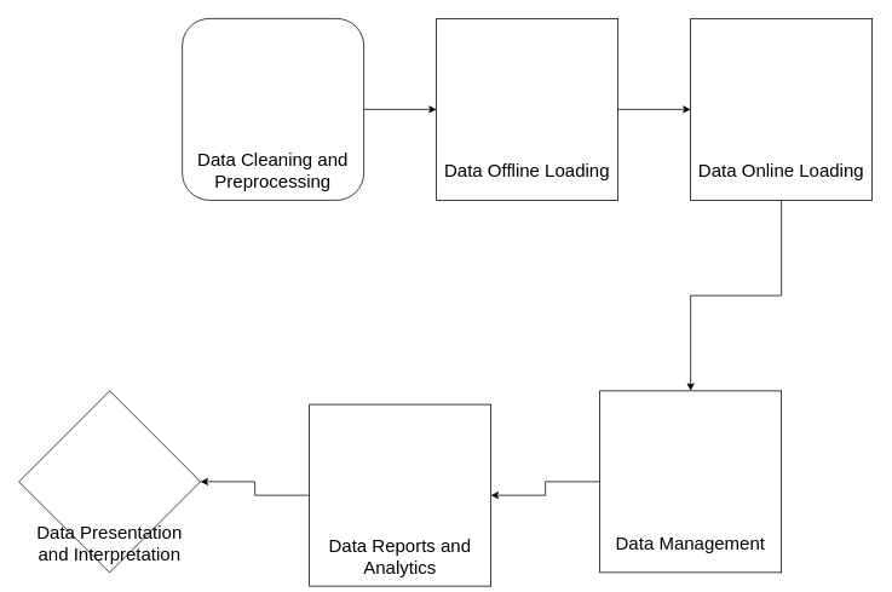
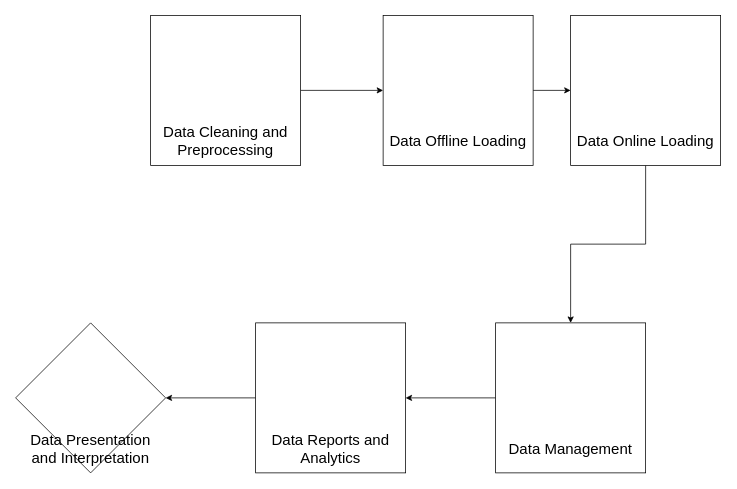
  <mxCell id="0" />
  <mxCell id="1" parent="0" />
  <mxCell id="2" style="edgeStyle=orthogonalEdgeStyle;rounded=0;orthogonalLoop=1;jettySize=auto;html=1;exitX=1;exitY=0.5;exitDx=0;exitDy=0;entryX=0;entryY=0.5;entryDx=0;entryDy=0;" edge="1" parent="1" source="3" target="5"><mxGeometry relative="1" as="geometry" /></mxCell>
- <mxCell id="3" value="&lt;div&gt;&lt;br&gt;&lt;/div&gt;&lt;div&gt;&lt;div style=&quot;font-size: 20px;&quot;&gt;&lt;br&gt;&lt;/div&gt;&lt;div style=&quot;font-size: 20px;&quot;&gt;&lt;br&gt;&lt;/div&gt;&lt;div style=&quot;font-size: 20px;&quot;&gt;&lt;br&gt;&lt;/div&gt;&lt;div style=&quot;font-size: 20px;&quot;&gt;&lt;br&gt;&lt;/div&gt;&lt;div style=&quot;font-size: 20px;&quot;&gt;&lt;br&gt;&lt;/div&gt;&lt;span style=&quot;font-size: 20px;&quot;&gt;Data Cleaning and Preprocessing&lt;/span&gt;&lt;/div&gt;" style="whiteSpace=wrap;html=1;aspect=fixed;rounded=1;" vertex="1" parent="1"><mxGeometry x="200" y="20" width="200" height="200" as="geometry" /></mxCell>
+ <mxCell id="3" value="&lt;div&gt;&lt;br&gt;&lt;/div&gt;&lt;div&gt;&lt;div style=&quot;font-size: 20px;&quot;&gt;&lt;br&gt;&lt;/div&gt;&lt;div style=&quot;font-size: 20px;&quot;&gt;&lt;br&gt;&lt;/div&gt;&lt;div style=&quot;font-size: 20px;&quot;&gt;&lt;br&gt;&lt;/div&gt;&lt;div style=&quot;font-size: 20px;&quot;&gt;&lt;br&gt;&lt;/div&gt;&lt;div style=&quot;font-size: 20px;&quot;&gt;&lt;br&gt;&lt;/div&gt;&lt;span style=&quot;font-size: 20px;&quot;&gt;Data Cleaning and Preprocessing&lt;/span&gt;&lt;/div&gt;" style="whiteSpace=wrap;html=1;aspect=fixed;" vertex="1" parent="1"><mxGeometry x="200" y="20" width="200" height="200" as="geometry" /></mxCell>
  <mxCell id="4" style="edgeStyle=orthogonalEdgeStyle;rounded=0;orthogonalLoop=1;jettySize=auto;html=1;entryX=0;entryY=0.5;entryDx=0;entryDy=0;" edge="1" parent="1" source="5" target="7"><mxGeometry relative="1" as="geometry" /></mxCell>
- <mxCell id="5" value="&lt;div&gt;&lt;br&gt;&lt;/div&gt;&lt;div&gt;&lt;div style=&quot;font-size: 20px;&quot;&gt;&lt;br&gt;&lt;/div&gt;&lt;div style=&quot;font-size: 20px;&quot;&gt;&lt;br&gt;&lt;/div&gt;&lt;div style=&quot;font-size: 20px;&quot;&gt;&lt;br&gt;&lt;/div&gt;&lt;div style=&quot;font-size: 20px;&quot;&gt;&lt;br&gt;&lt;/div&gt;&lt;div style=&quot;font-size: 20px;&quot;&gt;&lt;br&gt;&lt;/div&gt;&lt;span style=&quot;font-size: 20px;&quot;&gt;Data Offline Loading&lt;/span&gt;&lt;/div&gt;" style="whiteSpace=wrap;html=1;aspect=fixed;" vertex="1" parent="1"><mxGeometry x="480" y="20" width="200" height="200" as="geometry" /></mxCell>
+ <mxCell id="5" value="&lt;div&gt;&lt;br&gt;&lt;/div&gt;&lt;div&gt;&lt;div style=&quot;font-size: 20px;&quot;&gt;&lt;br&gt;&lt;/div&gt;&lt;div style=&quot;font-size: 20px;&quot;&gt;&lt;br&gt;&lt;/div&gt;&lt;div style=&quot;font-size: 20px;&quot;&gt;&lt;br&gt;&lt;/div&gt;&lt;div style=&quot;font-size: 20px;&quot;&gt;&lt;br&gt;&lt;/div&gt;&lt;div style=&quot;font-size: 20px;&quot;&gt;&lt;br&gt;&lt;/div&gt;&lt;span style=&quot;font-size: 20px;&quot;&gt;Data Offline Loading&lt;/span&gt;&lt;/div&gt;" style="whiteSpace=wrap;html=1;aspect=fixed;" vertex="1" parent="1"><mxGeometry x="510" y="20" width="200" height="200" as="geometry" /></mxCell>
  <mxCell id="6" style="edgeStyle=orthogonalEdgeStyle;rounded=0;orthogonalLoop=1;jettySize=auto;html=1;exitX=0.5;exitY=1;exitDx=0;exitDy=0;" edge="1" parent="1" source="7" target="9"><mxGeometry relative="1" as="geometry" /></mxCell>
  <mxCell id="7" value="&lt;div&gt;&lt;br&gt;&lt;/div&gt;&lt;div&gt;&lt;div style=&quot;font-size: 20px;&quot;&gt;&lt;br&gt;&lt;/div&gt;&lt;div style=&quot;font-size: 20px;&quot;&gt;&lt;br&gt;&lt;/div&gt;&lt;div style=&quot;font-size: 20px;&quot;&gt;&lt;br&gt;&lt;/div&gt;&lt;div style=&quot;font-size: 20px;&quot;&gt;&lt;br&gt;&lt;/div&gt;&lt;div style=&quot;font-size: 20px;&quot;&gt;&lt;br&gt;&lt;/div&gt;&lt;span style=&quot;font-size: 20px;&quot;&gt;Data Online Loading&lt;/span&gt;&lt;/div&gt;" style="whiteSpace=wrap;html=1;aspect=fixed;" vertex="1" parent="1"><mxGeometry x="760" y="20" width="200" height="200" as="geometry" /></mxCell>
  <mxCell id="8" style="edgeStyle=orthogonalEdgeStyle;rounded=0;orthogonalLoop=1;jettySize=auto;html=1;entryX=1;entryY=0.5;entryDx=0;entryDy=0;" edge="1" parent="1" source="9" target="11"><mxGeometry relative="1" as="geometry" /></mxCell>
  <mxCell id="9" value="&lt;div&gt;&lt;br&gt;&lt;/div&gt;&lt;div&gt;&lt;div style=&quot;font-size: 20px;&quot;&gt;&lt;br&gt;&lt;/div&gt;&lt;div style=&quot;font-size: 20px;&quot;&gt;&lt;br&gt;&lt;/div&gt;&lt;div style=&quot;font-size: 20px;&quot;&gt;&lt;br&gt;&lt;/div&gt;&lt;div style=&quot;font-size: 20px;&quot;&gt;&lt;br&gt;&lt;/div&gt;&lt;div style=&quot;font-size: 20px;&quot;&gt;&lt;br&gt;&lt;/div&gt;&lt;span style=&quot;font-size: 20px;&quot;&gt;Data Management&lt;/span&gt;&lt;/div&gt;" style="whiteSpace=wrap;html=1;aspect=fixed;" vertex="1" parent="1"><mxGeometry x="660" y="430" width="200" height="200" as="geometry" /></mxCell>
  <mxCell id="10" style="edgeStyle=orthogonalEdgeStyle;rounded=0;orthogonalLoop=1;jettySize=auto;html=1;exitX=0;exitY=0.5;exitDx=0;exitDy=0;entryX=1;entryY=0.5;entryDx=0;entryDy=0;" edge="1" parent="1" source="11" target="12"><mxGeometry relative="1" as="geometry" /></mxCell>
- <mxCell id="11" value="&lt;div&gt;&lt;br&gt;&lt;/div&gt;&lt;div&gt;&lt;div style=&quot;font-size: 20px;&quot;&gt;&lt;br&gt;&lt;/div&gt;&lt;div style=&quot;font-size: 20px;&quot;&gt;&lt;br&gt;&lt;/div&gt;&lt;div style=&quot;font-size: 20px;&quot;&gt;&lt;br&gt;&lt;/div&gt;&lt;div style=&quot;font-size: 20px;&quot;&gt;&lt;br&gt;&lt;/div&gt;&lt;div style=&quot;font-size: 20px;&quot;&gt;&lt;br&gt;&lt;/div&gt;&lt;span style=&quot;font-size: 20px;&quot;&gt;Data Reports and Analytics&lt;/span&gt;&lt;/div&gt;" style="whiteSpace=wrap;html=1;aspect=fixed;" vertex="1" parent="1"><mxGeometry x="340" y="445" width="200" height="200" as="geometry" /></mxCell>
+ <mxCell id="11" value="&lt;div&gt;&lt;br&gt;&lt;/div&gt;&lt;div&gt;&lt;div style=&quot;font-size: 20px;&quot;&gt;&lt;br&gt;&lt;/div&gt;&lt;div style=&quot;font-size: 20px;&quot;&gt;&lt;br&gt;&lt;/div&gt;&lt;div style=&quot;font-size: 20px;&quot;&gt;&lt;br&gt;&lt;/div&gt;&lt;div style=&quot;font-size: 20px;&quot;&gt;&lt;br&gt;&lt;/div&gt;&lt;div style=&quot;font-size: 20px;&quot;&gt;&lt;br&gt;&lt;/div&gt;&lt;span style=&quot;font-size: 20px;&quot;&gt;Data Reports and Analytics&lt;/span&gt;&lt;/div&gt;" style="whiteSpace=wrap;html=1;aspect=fixed;" vertex="1" parent="1"><mxGeometry x="340" y="430" width="200" height="200" as="geometry" /></mxCell>
  <mxCell id="12" value="&lt;div&gt;&lt;br&gt;&lt;/div&gt;&lt;div&gt;&lt;div style=&quot;font-size: 20px;&quot;&gt;&lt;br&gt;&lt;/div&gt;&lt;div style=&quot;font-size: 20px;&quot;&gt;&lt;br&gt;&lt;/div&gt;&lt;div style=&quot;font-size: 20px;&quot;&gt;&lt;br&gt;&lt;/div&gt;&lt;div style=&quot;font-size: 20px;&quot;&gt;&lt;br&gt;&lt;/div&gt;&lt;div style=&quot;font-size: 20px;&quot;&gt;&lt;br&gt;&lt;/div&gt;&lt;span style=&quot;font-size: 20px;&quot;&gt;Data Presentation and Interpretation&lt;/span&gt;&lt;/div&gt;" style="rhombus;whiteSpace=wrap;html=1;aspect=fixed;" vertex="1" parent="1"><mxGeometry x="20" y="430" width="200" height="200" as="geometry" /></mxCell>
